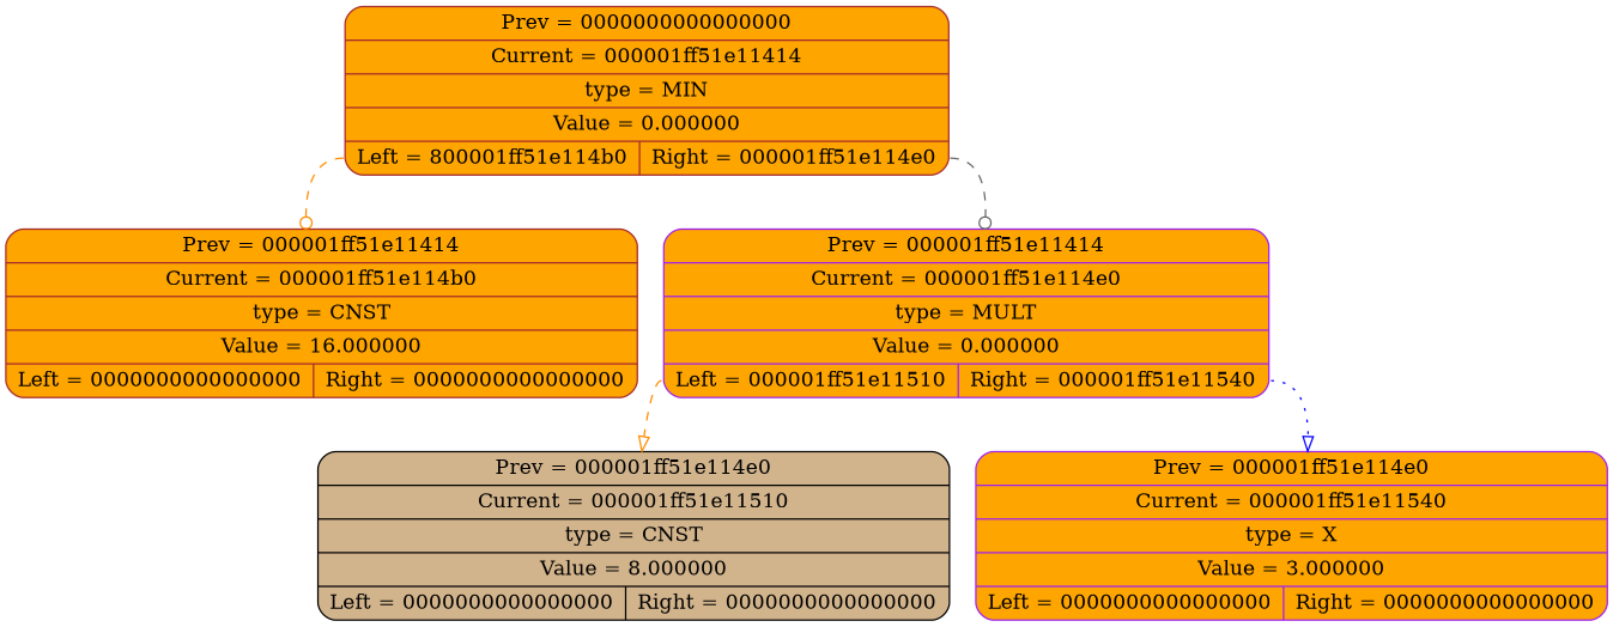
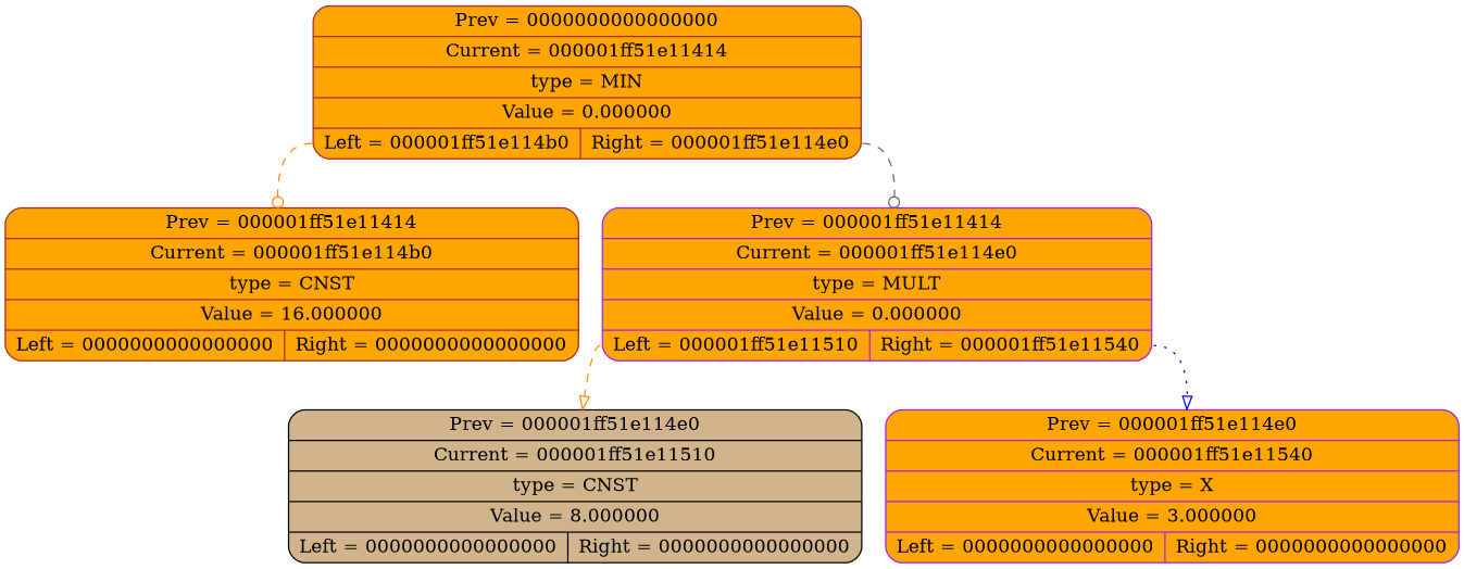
  digraph {
    rankdir=TB
    node [fillcolor=orange shape=Mrecord style=filled color=brown]
    edge [tailport=left color=darkorange style=dashed arrowhead=odot]
-   n1 [label="{ <prev> Prev = 0000000000000000 | Current = 000001ff51e11414 | type = MIN | Value = 0.000000 |{ <left> Left = 800001ff51e114b0 | <right> Right = 000001ff51e114e0} }"]
+   n1 [label="{ <prev> Prev = 0000000000000000 | Current = 000001ff51e11414 | type = MIN | Value = 0.000000 |{ <left> Left = 000001ff51e114b0 | <right> Right = 000001ff51e114e0} }"]
    n2 [label="{ <prev> Prev = 000001ff51e11414 | Current = 000001ff51e114b0 | type = CNST | Value = 16.000000 |{ <left> Left = 0000000000000000 | <right> Right = 0000000000000000} }"]
    n3 [label="{ <prev> Prev = 000001ff51e11414 | Current = 000001ff51e114e0 | type = MULT | Value = 0.000000 |{ <left> Left = 000001ff51e11510 | <right> Right = 000001ff51e11540} }" color=purple]
    n4 [fillcolor=tan label="{ <prev> Prev = 000001ff51e114e0 | Current = 000001ff51e11510 | type = CNST | Value = 8.000000 |{ <left> Left = 0000000000000000 | <right> Right = 0000000000000000} }" color=black]
    n5 [label="{ <prev> Prev = 000001ff51e114e0 | Current = 000001ff51e11540 | type = X | Value = 3.000000 |{ <left> Left = 0000000000000000 | <right> Right = 0000000000000000} }" color=purple]
    subgraph sub_1 {
      rank=same
      n1
    }
    subgraph sub_2 {
      rank=same
      n2
      n3
    }
    subgraph sub_3 {
      rank=same
      n4
      n5
    }
    n1 -> n2
    n1 -> n3 [tailport=right color=gray40]
    n3 -> n4 [arrowhead=onormal]
    n3 -> n5 [tailport=right color=blue style=dotted arrowhead=onormal]
  }
